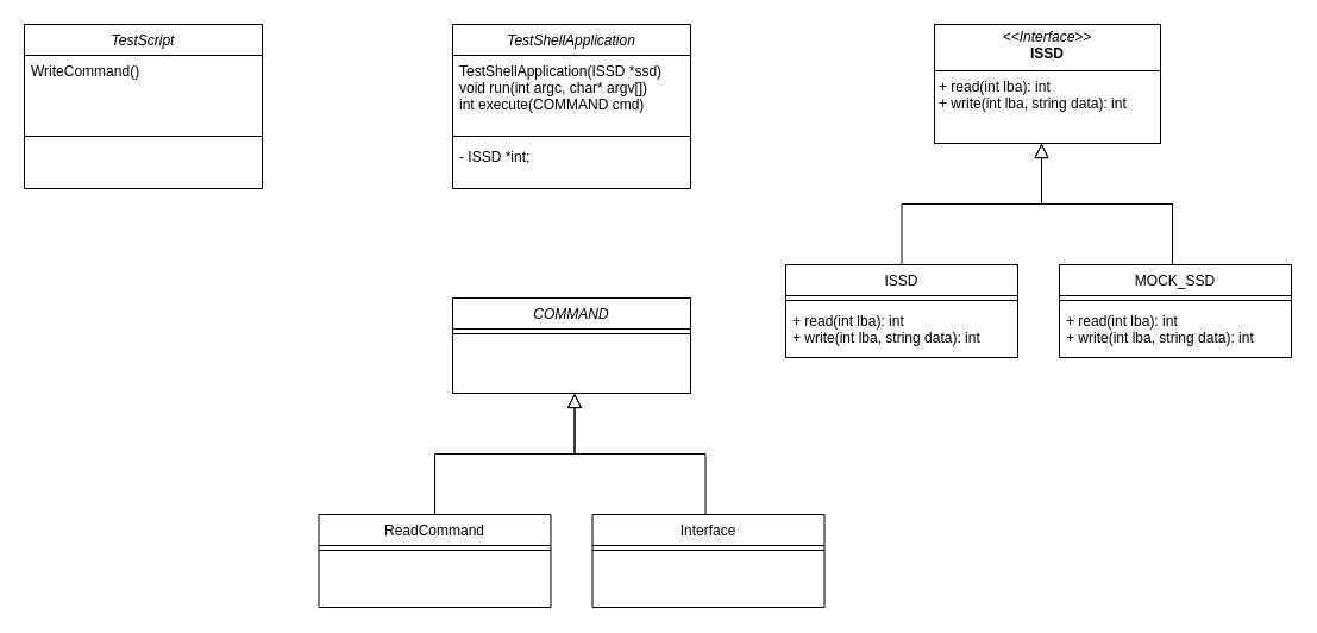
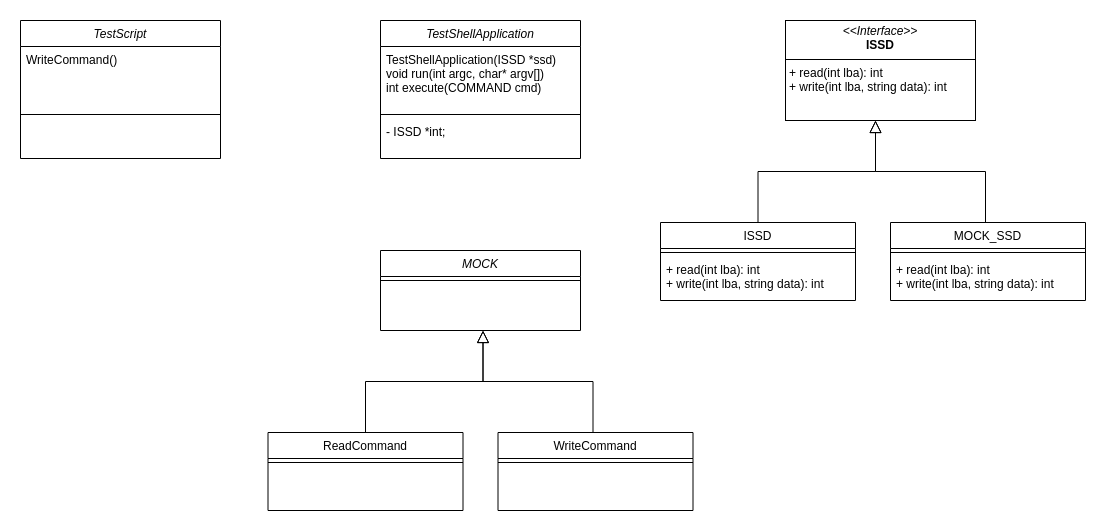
  <mxCell id="0" />
  <mxCell id="1" parent="0" />
  <mxCell id="2" value="&lt;p style=&quot;margin:0px;margin-top:4px;text-align:center;&quot;&gt;&lt;i&gt;&amp;lt;&amp;lt;Interface&amp;gt;&amp;gt;&lt;/i&gt;&lt;br&gt;&lt;b&gt;ISSD&lt;/b&gt;&lt;/p&gt;&lt;hr size=&quot;1&quot; style=&quot;border-style:solid;&quot;&gt;&lt;p style=&quot;margin:0px;margin-left:4px;&quot;&gt;+ read(int lba): int&lt;br&gt;+ write(int lba, string data): int&lt;/p&gt;" style="verticalAlign=top;align=left;overflow=fill;html=1;whiteSpace=wrap;" vertex="1" parent="1"><mxGeometry x="785" y="20" width="190" height="100" as="geometry" /></mxCell>
  <mxCell id="3" value="ISSD" style="swimlane;fontStyle=0;align=center;verticalAlign=top;childLayout=stackLayout;horizontal=1;startSize=26;horizontalStack=0;resizeParent=1;resizeLast=0;collapsible=1;marginBottom=0;rounded=0;shadow=0;strokeWidth=1;" vertex="1" parent="1"><mxGeometry x="660" y="222" width="195" height="78" as="geometry"><mxRectangle x="130" y="380" width="160" height="26" as="alternateBounds" /></mxGeometry></mxCell>
  <mxCell id="4" value="" style="line;html=1;strokeWidth=1;align=left;verticalAlign=middle;spacingTop=-1;spacingLeft=3;spacingRight=3;rotatable=0;labelPosition=right;points=[];portConstraint=eastwest;" vertex="1" parent="3"><mxGeometry y="26" width="195" height="8" as="geometry" /></mxCell>
  <mxCell id="5" value="+ read(int lba): int&#10;+ write(int lba, string data): int" style="text;align=left;verticalAlign=top;spacingLeft=4;spacingRight=4;overflow=hidden;rotatable=0;points=[[0,0.5],[1,0.5]];portConstraint=eastwest;" vertex="1" parent="3"><mxGeometry y="34" width="195" height="36" as="geometry" /></mxCell>
  <mxCell id="6" value="" style="endArrow=block;endSize=10;endFill=0;shadow=0;strokeWidth=1;rounded=0;curved=0;edgeStyle=elbowEdgeStyle;elbow=vertical;" edge="1" parent="1" source="3"><mxGeometry width="160" relative="1" as="geometry"><mxPoint x="775" y="65" as="sourcePoint" /><mxPoint x="875" y="120" as="targetPoint" /></mxGeometry></mxCell>
  <mxCell id="7" value="" style="endArrow=block;endSize=10;endFill=0;shadow=0;strokeWidth=1;rounded=0;curved=0;edgeStyle=elbowEdgeStyle;elbow=vertical;" edge="1" parent="1"><mxGeometry width="160" relative="1" as="geometry"><mxPoint x="985" y="222" as="sourcePoint" /><mxPoint x="875" y="120" as="targetPoint" /></mxGeometry></mxCell>
  <mxCell id="8" value="MOCK_SSD" style="swimlane;fontStyle=0;align=center;verticalAlign=top;childLayout=stackLayout;horizontal=1;startSize=26;horizontalStack=0;resizeParent=1;resizeLast=0;collapsible=1;marginBottom=0;rounded=0;shadow=0;strokeWidth=1;" vertex="1" parent="1"><mxGeometry x="890" y="222" width="195" height="78" as="geometry"><mxRectangle x="130" y="380" width="160" height="26" as="alternateBounds" /></mxGeometry></mxCell>
  <mxCell id="9" value="" style="line;html=1;strokeWidth=1;align=left;verticalAlign=middle;spacingTop=-1;spacingLeft=3;spacingRight=3;rotatable=0;labelPosition=right;points=[];portConstraint=eastwest;" vertex="1" parent="8"><mxGeometry y="26" width="195" height="8" as="geometry" /></mxCell>
  <mxCell id="10" value="+ read(int lba): int&#10;+ write(int lba, string data): int" style="text;align=left;verticalAlign=top;spacingLeft=4;spacingRight=4;overflow=hidden;rotatable=0;points=[[0,0.5],[1,0.5]];portConstraint=eastwest;" vertex="1" parent="8"><mxGeometry y="34" width="195" height="36" as="geometry" /></mxCell>
  <mxCell id="11" value="TestShellApplication" style="swimlane;fontStyle=2;align=center;verticalAlign=top;childLayout=stackLayout;horizontal=1;startSize=26;horizontalStack=0;resizeParent=1;resizeLast=0;collapsible=1;marginBottom=0;rounded=0;shadow=0;strokeWidth=1;" vertex="1" parent="1"><mxGeometry x="380" y="20" width="200" height="138" as="geometry"><mxRectangle x="230" y="140" width="160" height="26" as="alternateBounds" /></mxGeometry></mxCell>
  <mxCell id="12" value="TestShellApplication(ISSD *ssd)&#10;void run(int argc, char* argv[])&#10;int execute(COMMAND cmd)" style="text;align=left;verticalAlign=top;spacingLeft=4;spacingRight=4;overflow=hidden;rotatable=0;points=[[0,0.5],[1,0.5]];portConstraint=eastwest;" vertex="1" parent="11"><mxGeometry y="26" width="200" height="64" as="geometry" /></mxCell>
  <mxCell id="13" value="" style="line;html=1;strokeWidth=1;align=left;verticalAlign=middle;spacingTop=-1;spacingLeft=3;spacingRight=3;rotatable=0;labelPosition=right;points=[];portConstraint=eastwest;" vertex="1" parent="11"><mxGeometry y="90" width="200" height="8" as="geometry" /></mxCell>
  <mxCell id="14" value="- ISSD *int;" style="text;align=left;verticalAlign=top;spacingLeft=4;spacingRight=4;overflow=hidden;rotatable=0;points=[[0,0.5],[1,0.5]];portConstraint=eastwest;rounded=0;shadow=0;html=0;" vertex="1" parent="11"><mxGeometry y="98" width="200" height="26" as="geometry" /></mxCell>
  <mxCell id="15" value="TestScript" style="swimlane;fontStyle=2;align=center;verticalAlign=top;childLayout=stackLayout;horizontal=1;startSize=26;horizontalStack=0;resizeParent=1;resizeLast=0;collapsible=1;marginBottom=0;rounded=0;shadow=0;strokeWidth=1;" vertex="1" parent="1"><mxGeometry x="20" y="20" width="200" height="138" as="geometry"><mxRectangle x="230" y="140" width="160" height="26" as="alternateBounds" /></mxGeometry></mxCell>
  <mxCell id="16" value="WriteCommand()&#10;" style="text;align=left;verticalAlign=top;spacingLeft=4;spacingRight=4;overflow=hidden;rotatable=0;points=[[0,0.5],[1,0.5]];portConstraint=eastwest;" vertex="1" parent="15"><mxGeometry y="26" width="200" height="64" as="geometry" /></mxCell>
  <mxCell id="17" value="" style="line;html=1;strokeWidth=1;align=left;verticalAlign=middle;spacingTop=-1;spacingLeft=3;spacingRight=3;rotatable=0;labelPosition=right;points=[];portConstraint=eastwest;" vertex="1" parent="15"><mxGeometry y="90" width="200" height="8" as="geometry" /></mxCell>
- <mxCell id="18" value="COMMAND" style="swimlane;fontStyle=2;align=center;verticalAlign=top;childLayout=stackLayout;horizontal=1;startSize=26;horizontalStack=0;resizeParent=1;resizeLast=0;collapsible=1;marginBottom=0;rounded=0;shadow=0;strokeWidth=1;" vertex="1" parent="1"><mxGeometry x="380" y="250" width="200" height="80" as="geometry"><mxRectangle x="230" y="140" width="160" height="26" as="alternateBounds" /></mxGeometry></mxCell>
+ <mxCell id="18" value="MOCK" style="swimlane;fontStyle=2;align=center;verticalAlign=top;childLayout=stackLayout;horizontal=1;startSize=26;horizontalStack=0;resizeParent=1;resizeLast=0;collapsible=1;marginBottom=0;rounded=0;shadow=0;strokeWidth=1;" vertex="1" parent="1"><mxGeometry x="380" y="250" width="200" height="80" as="geometry"><mxRectangle x="230" y="140" width="160" height="26" as="alternateBounds" /></mxGeometry></mxCell>
  <mxCell id="19" value="" style="line;html=1;strokeWidth=1;align=left;verticalAlign=middle;spacingTop=-1;spacingLeft=3;spacingRight=3;rotatable=0;labelPosition=right;points=[];portConstraint=eastwest;" vertex="1" parent="18"><mxGeometry y="26" width="200" height="8" as="geometry" /></mxCell>
  <mxCell id="20" value="ReadCommand" style="swimlane;fontStyle=0;align=center;verticalAlign=top;childLayout=stackLayout;horizontal=1;startSize=26;horizontalStack=0;resizeParent=1;resizeLast=0;collapsible=1;marginBottom=0;rounded=0;shadow=0;strokeWidth=1;" vertex="1" parent="1"><mxGeometry x="267.5" y="432" width="195" height="78" as="geometry"><mxRectangle x="130" y="380" width="160" height="26" as="alternateBounds" /></mxGeometry></mxCell>
  <mxCell id="21" value="" style="line;html=1;strokeWidth=1;align=left;verticalAlign=middle;spacingTop=-1;spacingLeft=3;spacingRight=3;rotatable=0;labelPosition=right;points=[];portConstraint=eastwest;" vertex="1" parent="20"><mxGeometry y="26" width="195" height="8" as="geometry" /></mxCell>
  <mxCell id="22" value="" style="endArrow=block;endSize=10;endFill=0;shadow=0;strokeWidth=1;rounded=0;curved=0;edgeStyle=elbowEdgeStyle;elbow=vertical;" edge="1" parent="1" source="20"><mxGeometry width="160" relative="1" as="geometry"><mxPoint x="382.5" y="275" as="sourcePoint" /><mxPoint x="482.5" y="330" as="targetPoint" /></mxGeometry></mxCell>
  <mxCell id="23" value="" style="endArrow=block;endSize=10;endFill=0;shadow=0;strokeWidth=1;rounded=0;curved=0;edgeStyle=elbowEdgeStyle;elbow=vertical;" edge="1" parent="1"><mxGeometry width="160" relative="1" as="geometry"><mxPoint x="592.5" y="432" as="sourcePoint" /><mxPoint x="482.5" y="330" as="targetPoint" /></mxGeometry></mxCell>
- <mxCell id="24" value="Interface" style="swimlane;fontStyle=0;align=center;verticalAlign=top;childLayout=stackLayout;horizontal=1;startSize=26;horizontalStack=0;resizeParent=1;resizeLast=0;collapsible=1;marginBottom=0;rounded=0;shadow=0;strokeWidth=1;" vertex="1" parent="1"><mxGeometry x="497.5" y="432" width="195" height="78" as="geometry"><mxRectangle x="130" y="380" width="160" height="26" as="alternateBounds" /></mxGeometry></mxCell>
+ <mxCell id="24" value="WriteCommand" style="swimlane;fontStyle=0;align=center;verticalAlign=top;childLayout=stackLayout;horizontal=1;startSize=26;horizontalStack=0;resizeParent=1;resizeLast=0;collapsible=1;marginBottom=0;rounded=0;shadow=0;strokeWidth=1;" vertex="1" parent="1"><mxGeometry x="497.5" y="432" width="195" height="78" as="geometry"><mxRectangle x="130" y="380" width="160" height="26" as="alternateBounds" /></mxGeometry></mxCell>
  <mxCell id="25" value="" style="line;html=1;strokeWidth=1;align=left;verticalAlign=middle;spacingTop=-1;spacingLeft=3;spacingRight=3;rotatable=0;labelPosition=right;points=[];portConstraint=eastwest;" vertex="1" parent="24"><mxGeometry y="26" width="195" height="8" as="geometry" /></mxCell>
